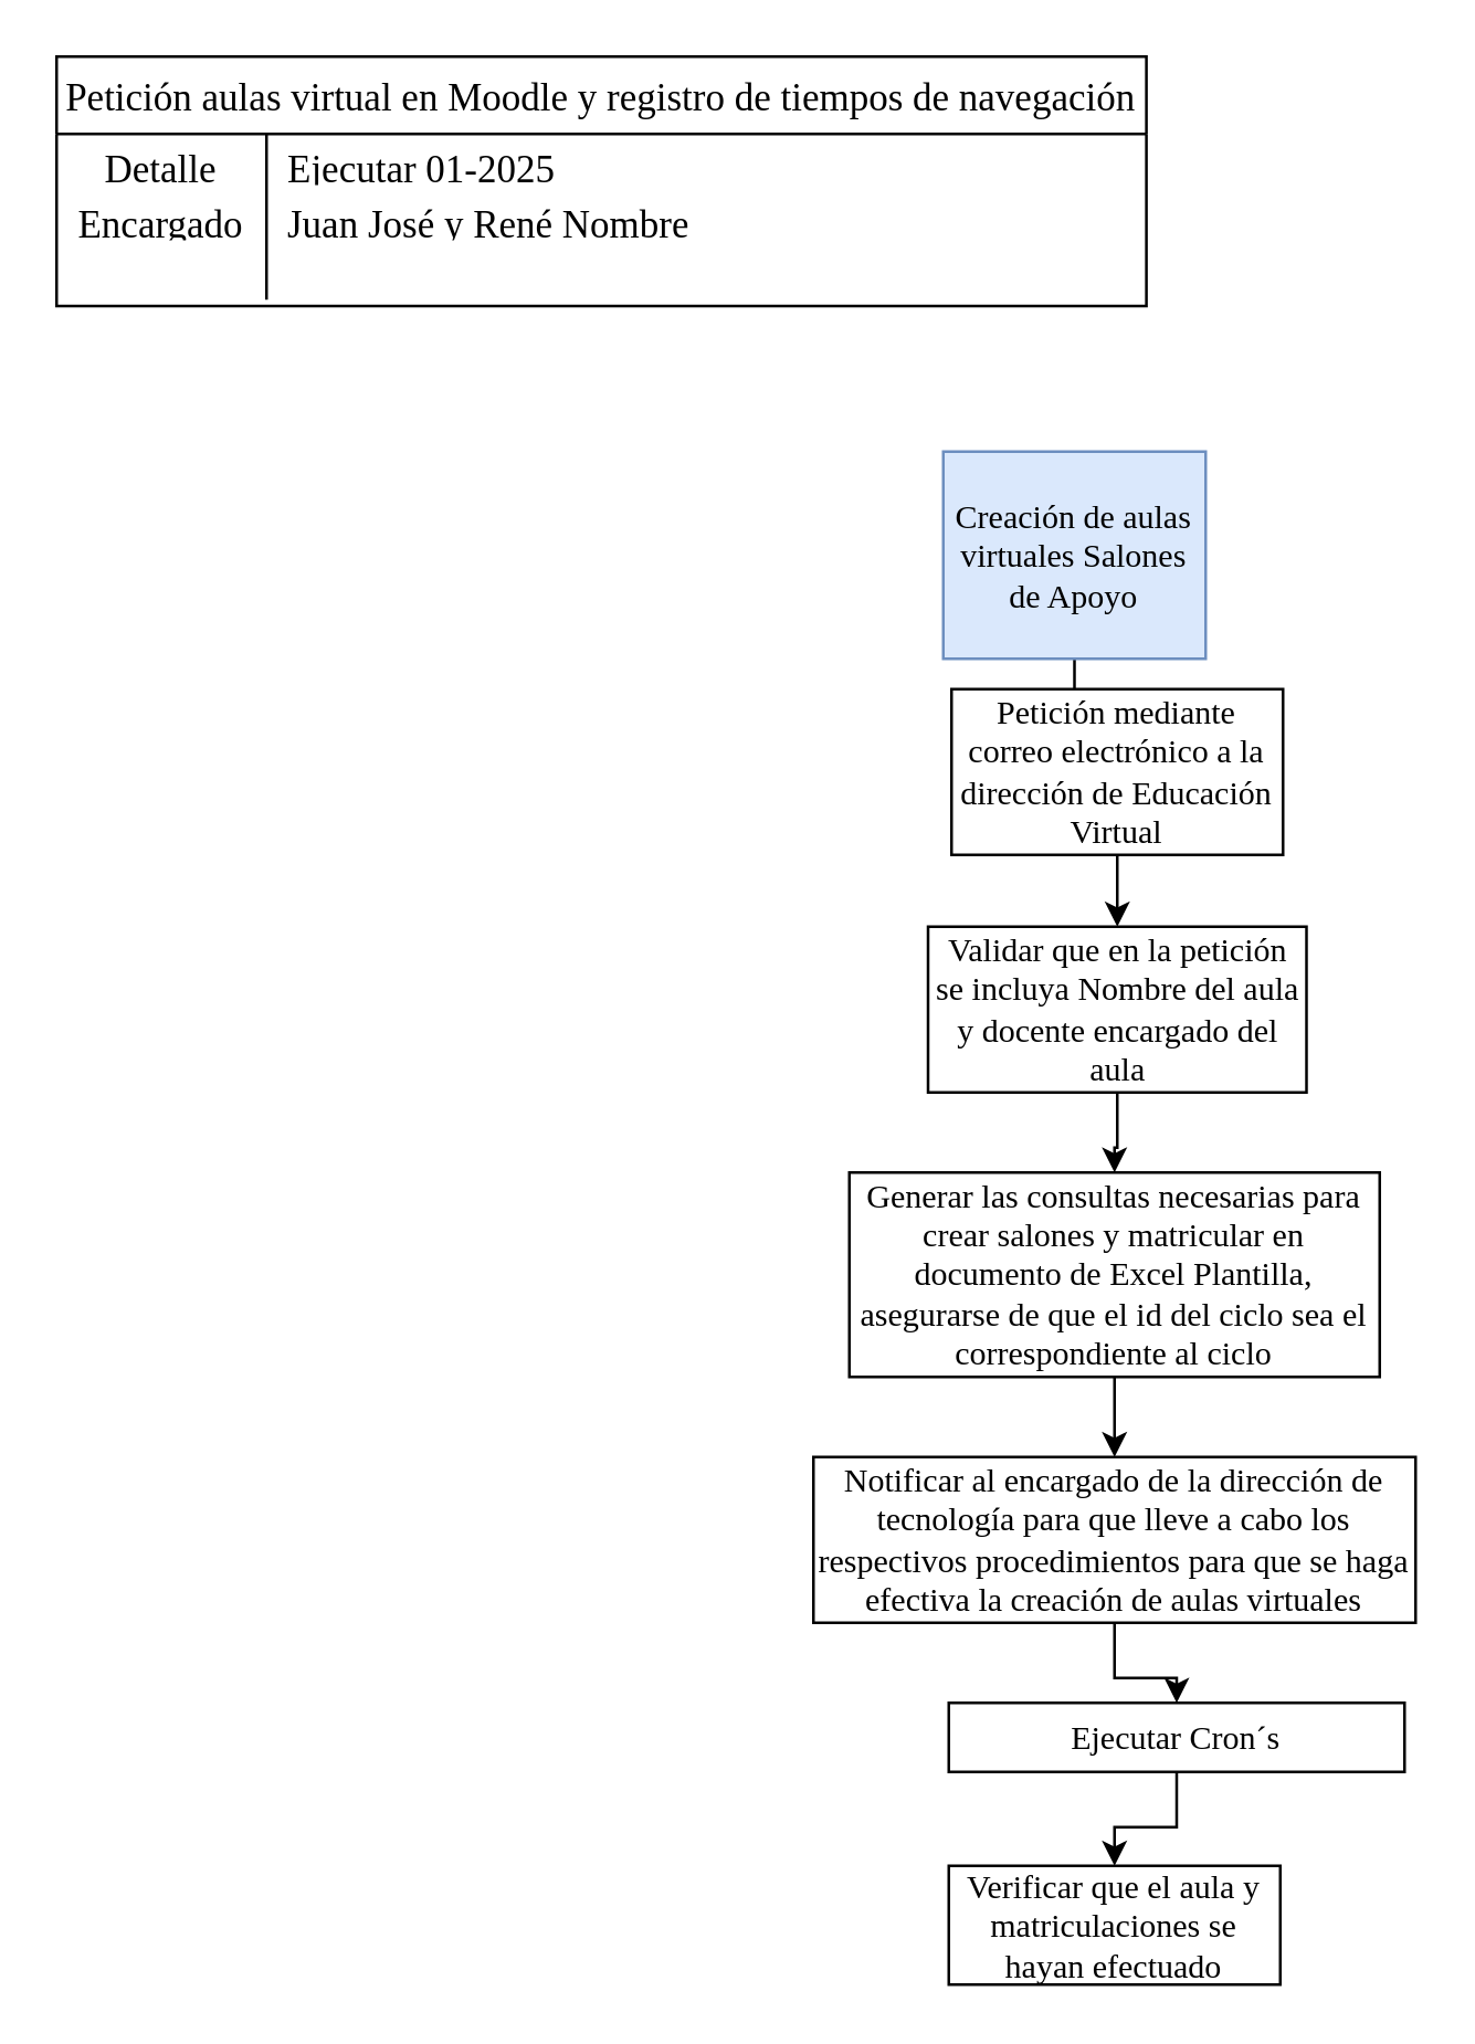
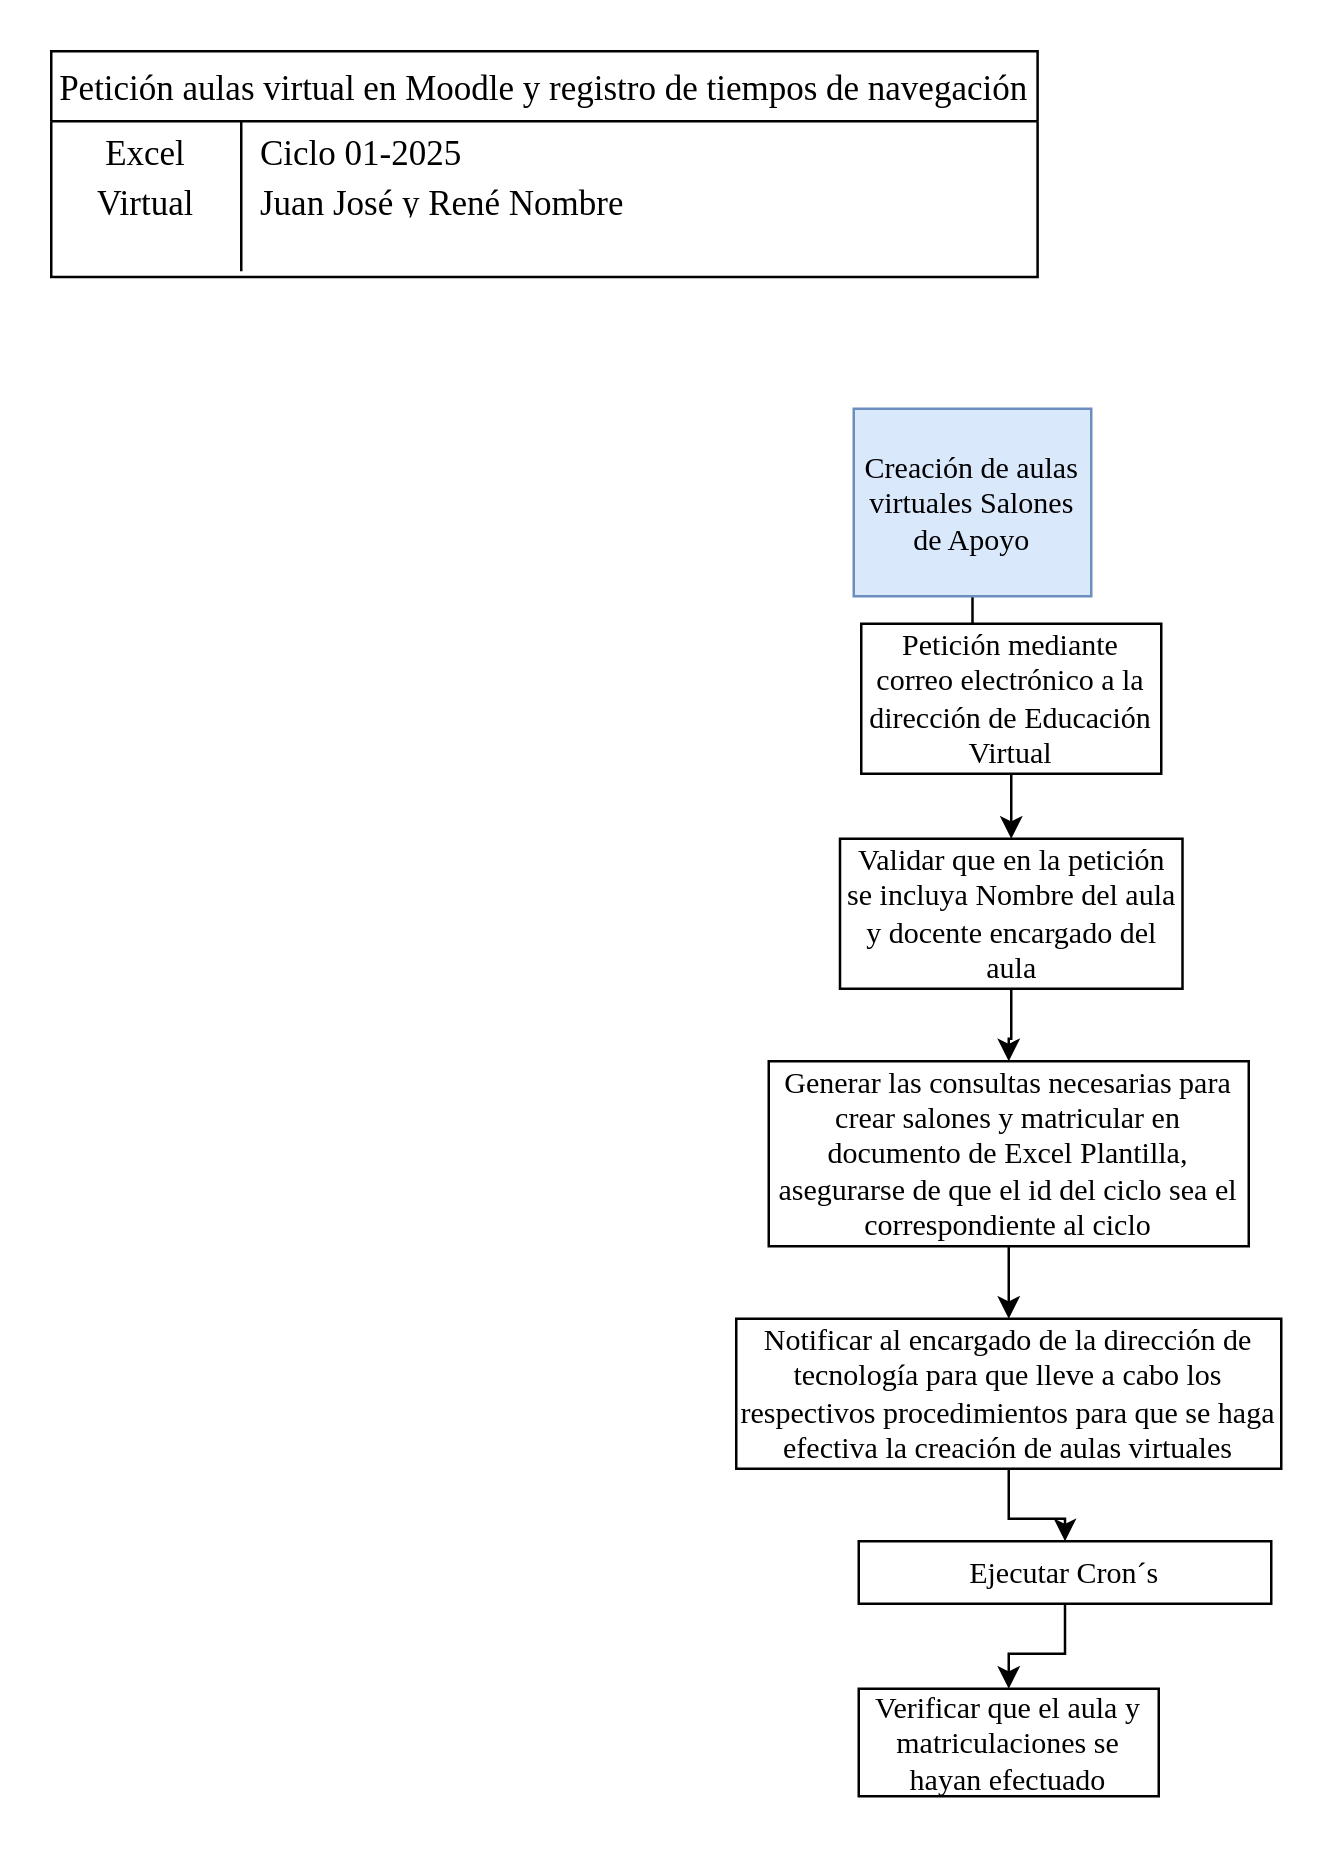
  <mxCell id="0" />
  <mxCell id="1" parent="0" />
  <mxCell id="2" value="Petición aulas virtual en Moodle y registro de tiempos de navegación" style="shape=table;startSize=28;container=1;collapsible=0;childLayout=tableLayout;fixedRows=1;rowLines=0;fontStyle=0;strokeColor=default;fontSize=14;fontFamily=Times New Roman;" vertex="1" parent="1"><mxGeometry x="20" y="20" width="394.544" height="90.276" as="geometry" /></mxCell>
  <mxCell id="3" value="" style="shape=tableRow;horizontal=0;startSize=0;swimlaneHead=0;swimlaneBody=0;top=0;left=0;bottom=0;right=0;collapsible=0;dropTarget=0;fillColor=none;points=[[0,0.5],[1,0.5]];portConstraint=eastwest;strokeColor=inherit;fontSize=16;fontFamily=Times New Roman;" vertex="1" parent="2"><mxGeometry y="28" width="394.544" height="20" as="geometry" /></mxCell>
- <mxCell id="4" value="&lt;font style=&quot;font-size: 14px;&quot;&gt;Detalle&lt;/font&gt;&lt;div&gt;&lt;br&gt;&lt;/div&gt;" style="shape=partialRectangle;html=1;whiteSpace=wrap;connectable=0;fillColor=none;top=0;left=0;bottom=0;right=0;overflow=hidden;pointerEvents=1;strokeColor=inherit;fontSize=16;fontFamily=Times New Roman;" vertex="1" parent="3"><mxGeometry width="76" height="20" as="geometry"><mxRectangle width="76" height="20" as="alternateBounds" /></mxGeometry></mxCell>
- <mxCell id="5" value="&lt;font style=&quot;font-size: 14px;&quot;&gt;Ejecutar 01-2025&lt;/font&gt;" style="shape=partialRectangle;html=1;whiteSpace=wrap;connectable=0;fillColor=none;top=0;left=0;bottom=0;right=0;align=left;spacingLeft=6;overflow=hidden;strokeColor=inherit;fontSize=16;fontFamily=Times New Roman;" vertex="1" parent="3"><mxGeometry x="76" width="319" height="20" as="geometry"><mxRectangle width="319" height="20" as="alternateBounds" /></mxGeometry></mxCell>
+ <mxCell id="4" value="&lt;font style=&quot;font-size: 14px;&quot;&gt;Excel&lt;/font&gt;&lt;div&gt;&lt;br&gt;&lt;/div&gt;" style="shape=partialRectangle;html=1;whiteSpace=wrap;connectable=0;fillColor=none;top=0;left=0;bottom=0;right=0;overflow=hidden;pointerEvents=1;strokeColor=inherit;fontSize=16;fontFamily=Times New Roman;" vertex="1" parent="3"><mxGeometry width="76" height="20" as="geometry"><mxRectangle width="76" height="20" as="alternateBounds" /></mxGeometry></mxCell>
+ <mxCell id="5" value="&lt;font style=&quot;font-size: 14px;&quot;&gt;Ciclo 01-2025&lt;/font&gt;" style="shape=partialRectangle;html=1;whiteSpace=wrap;connectable=0;fillColor=none;top=0;left=0;bottom=0;right=0;align=left;spacingLeft=6;overflow=hidden;strokeColor=inherit;fontSize=16;fontFamily=Times New Roman;" vertex="1" parent="3"><mxGeometry x="76" width="319" height="20" as="geometry"><mxRectangle width="319" height="20" as="alternateBounds" /></mxGeometry></mxCell>
  <mxCell id="6" value="" style="shape=tableRow;horizontal=0;startSize=0;swimlaneHead=0;swimlaneBody=0;top=0;left=0;bottom=0;right=0;collapsible=0;dropTarget=0;fillColor=none;points=[[0,0.5],[1,0.5]];portConstraint=eastwest;strokeColor=inherit;fontSize=16;fontFamily=Times New Roman;" vertex="1" parent="2"><mxGeometry y="48" width="394.544" height="20" as="geometry" /></mxCell>
- <mxCell id="7" value="&lt;font style=&quot;font-size: 14px;&quot;&gt;Encargado&lt;/font&gt;" style="shape=partialRectangle;html=1;whiteSpace=wrap;connectable=0;fillColor=none;top=0;left=0;bottom=0;right=0;overflow=hidden;strokeColor=inherit;fontSize=16;fontFamily=Times New Roman;" vertex="1" parent="6"><mxGeometry width="76" height="20" as="geometry"><mxRectangle width="76" height="20" as="alternateBounds" /></mxGeometry></mxCell>
+ <mxCell id="7" value="&lt;font style=&quot;font-size: 14px;&quot;&gt;Virtual&lt;/font&gt;" style="shape=partialRectangle;html=1;whiteSpace=wrap;connectable=0;fillColor=none;top=0;left=0;bottom=0;right=0;overflow=hidden;strokeColor=inherit;fontSize=16;fontFamily=Times New Roman;" vertex="1" parent="6"><mxGeometry width="76" height="20" as="geometry"><mxRectangle width="76" height="20" as="alternateBounds" /></mxGeometry></mxCell>
  <mxCell id="8" value="&lt;span style=&quot;font-size: 14px;&quot;&gt;Juan José y René Nombre&lt;/span&gt;" style="shape=partialRectangle;html=1;whiteSpace=wrap;connectable=0;fillColor=none;top=0;left=0;bottom=0;right=0;align=left;spacingLeft=6;overflow=hidden;strokeColor=inherit;fontSize=16;fontFamily=Times New Roman;" vertex="1" parent="6"><mxGeometry x="76" width="319" height="20" as="geometry"><mxRectangle width="319" height="20" as="alternateBounds" /></mxGeometry></mxCell>
  <mxCell id="9" value="" style="shape=tableRow;horizontal=0;startSize=0;swimlaneHead=0;swimlaneBody=0;top=0;left=0;bottom=0;right=0;collapsible=0;dropTarget=0;fillColor=none;points=[[0,0.5],[1,0.5]];portConstraint=eastwest;strokeColor=inherit;fontSize=16;fontFamily=Times New Roman;" vertex="1" parent="2"><mxGeometry y="68" width="394.544" height="20" as="geometry" /></mxCell>
  <mxCell id="10" value="" style="shape=partialRectangle;html=1;whiteSpace=wrap;connectable=0;fillColor=none;top=0;left=0;bottom=0;right=0;overflow=hidden;strokeColor=inherit;fontSize=16;fontFamily=Times New Roman;" vertex="1" parent="9"><mxGeometry width="76" height="20" as="geometry"><mxRectangle width="76" height="20" as="alternateBounds" /></mxGeometry></mxCell>
  <mxCell id="11" value="" style="shape=partialRectangle;html=1;whiteSpace=wrap;connectable=0;fillColor=none;top=0;left=0;bottom=0;right=0;align=left;spacingLeft=6;overflow=hidden;strokeColor=inherit;fontSize=16;fontFamily=Times New Roman;" vertex="1" parent="9"><mxGeometry x="76" width="319" height="20" as="geometry"><mxRectangle width="319" height="20" as="alternateBounds" /></mxGeometry></mxCell>
  <mxCell id="12" value="" style="edgeStyle=orthogonalEdgeStyle;rounded=0;orthogonalLoop=1;jettySize=auto;html=1;" edge="1" parent="1" source="13" target="15"><mxGeometry relative="1" as="geometry" /></mxCell>
  <mxCell id="13" value="Creación de aulas virtuales Salones de Apoyo" style="rounded=0;whiteSpace=wrap;html=1;fontFamily=Times New Roman;fillColor=#dae8fc;strokeColor=#6c8ebf;" vertex="1" parent="1"><mxGeometry x="341" y="163" width="95" height="75" as="geometry" /></mxCell>
  <mxCell id="14" value="" style="edgeStyle=orthogonalEdgeStyle;rounded=0;orthogonalLoop=1;jettySize=auto;html=1;" edge="1" parent="1" source="15" target="17"><mxGeometry relative="1" as="geometry" /></mxCell>
  <mxCell id="15" value="Petición mediante correo electrónico a la dirección de Educación Virtual" style="whiteSpace=wrap;html=1;fontFamily=Times New Roman;rounded=0;" vertex="1" parent="1"><mxGeometry x="344" y="249" width="120" height="60" as="geometry" /></mxCell>
  <mxCell id="16" value="" style="edgeStyle=orthogonalEdgeStyle;rounded=0;orthogonalLoop=1;jettySize=auto;html=1;" edge="1" parent="1" source="17" target="19"><mxGeometry relative="1" as="geometry" /></mxCell>
  <mxCell id="17" value="Validar que en la petición se incluya Nombre del aula y docente encargado del aula" style="whiteSpace=wrap;html=1;fontFamily=Times New Roman;rounded=0;" vertex="1" parent="1"><mxGeometry x="335.5" y="335" width="137" height="60" as="geometry" /></mxCell>
  <mxCell id="18" value="" style="edgeStyle=orthogonalEdgeStyle;rounded=0;orthogonalLoop=1;jettySize=auto;html=1;" edge="1" parent="1" source="19" target="21"><mxGeometry relative="1" as="geometry" /></mxCell>
  <mxCell id="19" value="Generar las consultas necesarias para crear salones y matricular en documento de Excel Plantilla, asegurarse de que el id del ciclo sea el correspondiente al ciclo" style="whiteSpace=wrap;html=1;fontFamily=Times New Roman;rounded=0;" vertex="1" parent="1"><mxGeometry x="307" y="424" width="192" height="74" as="geometry" /></mxCell>
  <mxCell id="20" value="" style="edgeStyle=orthogonalEdgeStyle;rounded=0;orthogonalLoop=1;jettySize=auto;html=1;" edge="1" parent="1" source="21" target="23"><mxGeometry relative="1" as="geometry" /></mxCell>
  <mxCell id="21" value="Notificar al encargado de la dirección de tecnología para que lleve a cabo los respectivos procedimientos para que se haga efectiva la creación de aulas virtuales" style="whiteSpace=wrap;html=1;fontFamily=Times New Roman;rounded=0;" vertex="1" parent="1"><mxGeometry x="294" y="527" width="218" height="60" as="geometry" /></mxCell>
  <mxCell id="22" value="" style="edgeStyle=orthogonalEdgeStyle;rounded=0;orthogonalLoop=1;jettySize=auto;html=1;" edge="1" parent="1" source="23" target="24"><mxGeometry relative="1" as="geometry" /></mxCell>
  <mxCell id="23" value="Ejecutar Cron´s" style="whiteSpace=wrap;html=1;fontFamily=Times New Roman;rounded=0;" vertex="1" parent="1"><mxGeometry x="343" y="616" width="165" height="25" as="geometry" /></mxCell>
  <mxCell id="24" value="Verificar que el aula y matriculaciones se hayan efectuado" style="whiteSpace=wrap;html=1;fontFamily=Times New Roman;rounded=0;" vertex="1" parent="1"><mxGeometry x="343" y="675" width="120" height="43" as="geometry" /></mxCell>
